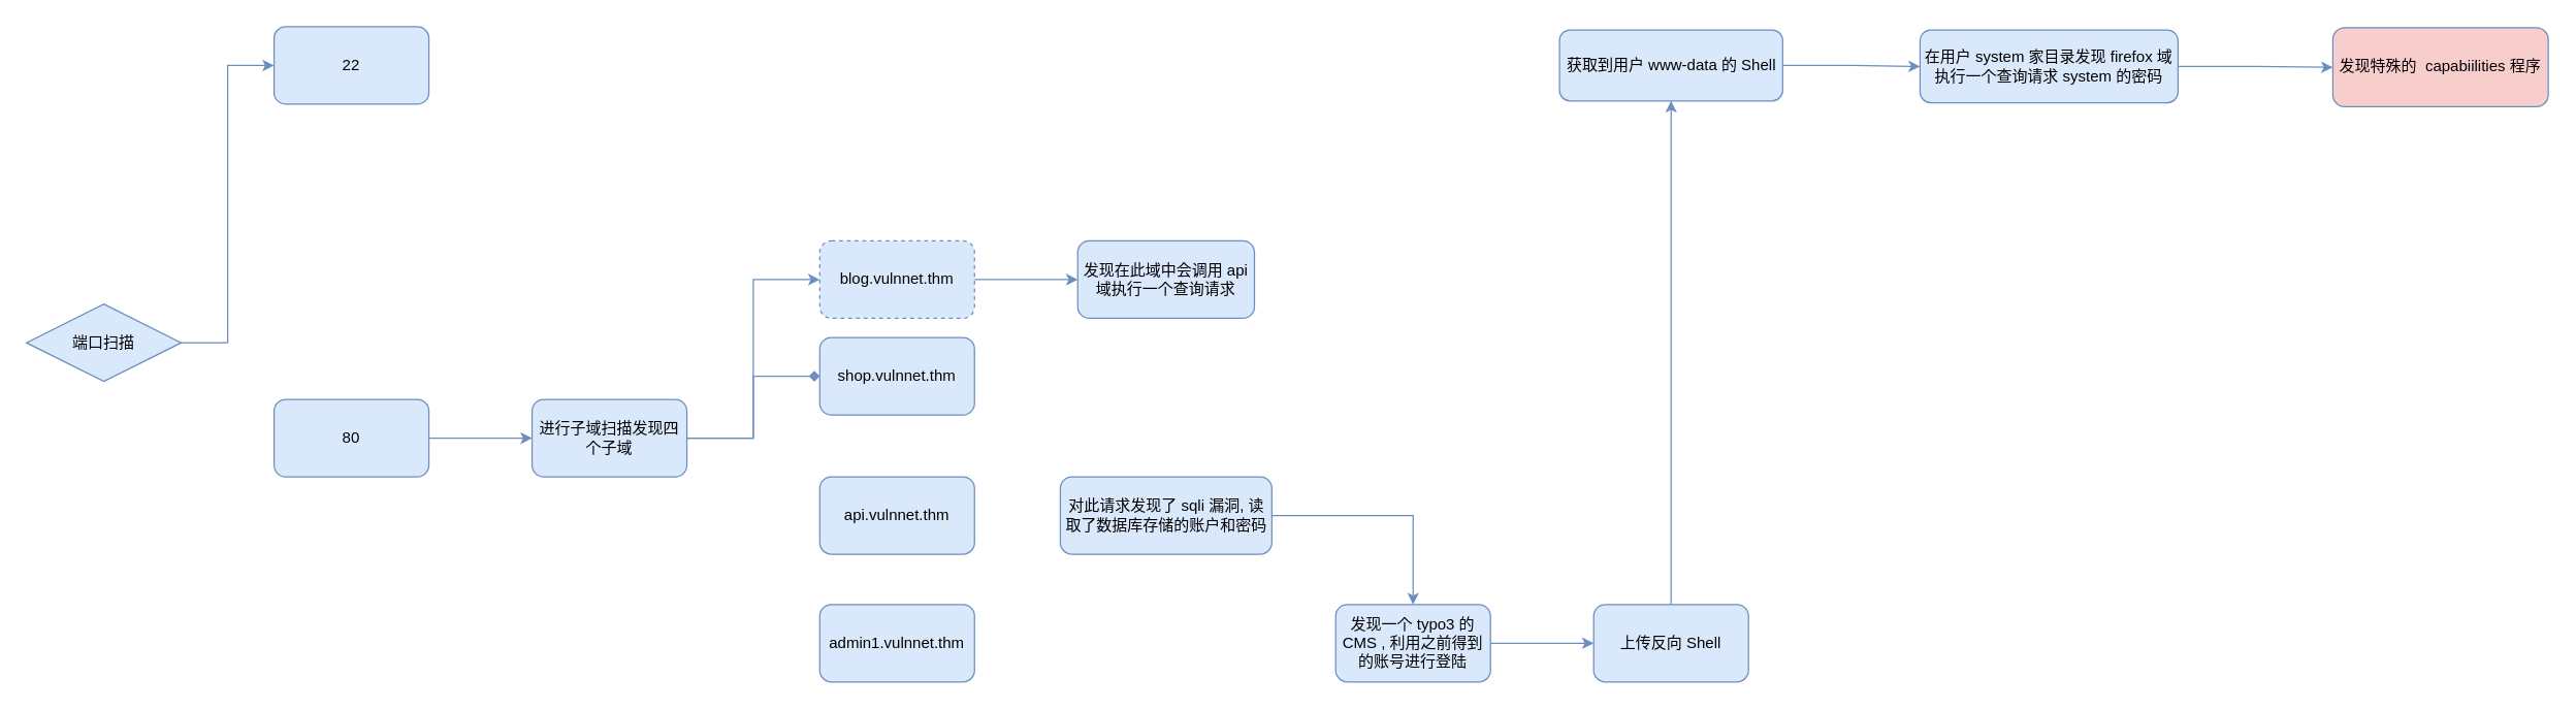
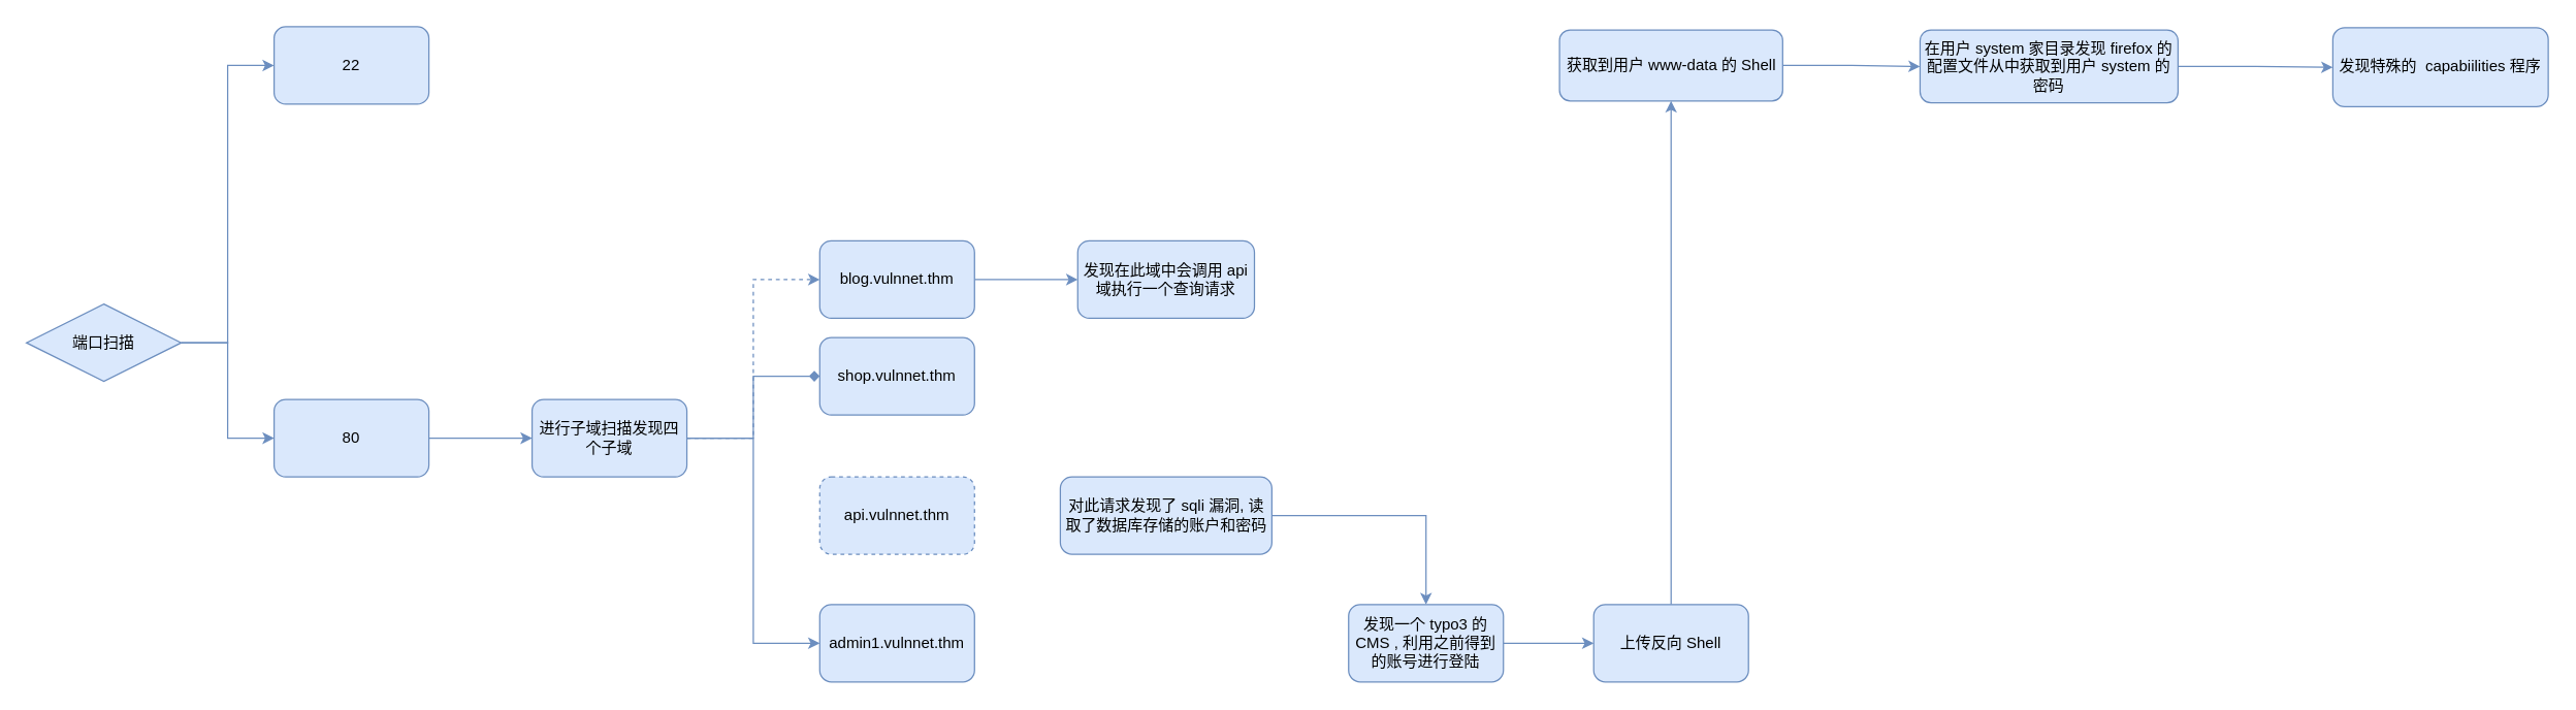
  <mxCell id="0" />
  <mxCell id="1" parent="0" />
  <mxCell id="2" value="" style="edgeStyle=orthogonalEdgeStyle;rounded=0;orthogonalLoop=1;jettySize=auto;html=1;entryX=0;entryY=0.5;entryDx=0;entryDy=0;fillColor=#dae8fc;strokeColor=#6c8ebf;" edge="1" parent="1" source="4" target="5"><mxGeometry relative="1" as="geometry" /></mxCell>
+ <mxCell id="3" style="edgeStyle=orthogonalEdgeStyle;rounded=0;orthogonalLoop=1;jettySize=auto;html=1;entryX=0;entryY=0.5;entryDx=0;entryDy=0;fillColor=#dae8fc;strokeColor=#6c8ebf;" edge="1" parent="1" source="4" target="7"><mxGeometry relative="1" as="geometry" /></mxCell>
  <mxCell id="4" value="端口扫描" style="rhombus;whiteSpace=wrap;html=1;fillColor=#dae8fc;strokeColor=#6c8ebf;" vertex="1" parent="1"><mxGeometry x="20" y="235" width="120" height="60" as="geometry" /></mxCell>
  <mxCell id="5" value="22" style="whiteSpace=wrap;html=1;rounded=1;fillColor=#dae8fc;strokeColor=#6c8ebf;" vertex="1" parent="1"><mxGeometry x="212" y="20" width="120" height="60" as="geometry" /></mxCell>
  <mxCell id="6" value="" style="edgeStyle=orthogonalEdgeStyle;rounded=0;orthogonalLoop=1;jettySize=auto;html=1;fillColor=#dae8fc;strokeColor=#6c8ebf;" edge="1" parent="1" source="7" target="11"><mxGeometry relative="1" as="geometry" /></mxCell>
  <mxCell id="7" value="80" style="whiteSpace=wrap;html=1;rounded=1;fillColor=#dae8fc;strokeColor=#6c8ebf;" vertex="1" parent="1"><mxGeometry x="212" y="309" width="120" height="60" as="geometry" /></mxCell>
- <mxCell id="8" value="" style="edgeStyle=orthogonalEdgeStyle;rounded=0;orthogonalLoop=1;jettySize=auto;html=1;entryX=0;entryY=0.5;entryDx=0;entryDy=0;fillColor=#dae8fc;strokeColor=#6c8ebf;" edge="1" parent="1" source="11" target="13"><mxGeometry relative="1" as="geometry" /></mxCell>
+ <mxCell id="8" value="" style="edgeStyle=orthogonalEdgeStyle;rounded=0;orthogonalLoop=1;jettySize=auto;html=1;entryX=0;entryY=0.5;entryDx=0;entryDy=0;fillColor=#dae8fc;strokeColor=#6c8ebf;dashed=1;" edge="1" parent="1" source="11" target="13"><mxGeometry relative="1" as="geometry" /></mxCell>
  <mxCell id="9" style="edgeStyle=orthogonalEdgeStyle;rounded=0;orthogonalLoop=1;jettySize=auto;html=1;entryX=0;entryY=0.5;entryDx=0;entryDy=0;fillColor=#dae8fc;strokeColor=#6c8ebf;endArrow=diamond;" edge="1" parent="1" source="11" target="14"><mxGeometry relative="1" as="geometry" /></mxCell>
+ <mxCell id="10" style="edgeStyle=orthogonalEdgeStyle;rounded=0;orthogonalLoop=1;jettySize=auto;html=1;entryX=0;entryY=0.5;entryDx=0;entryDy=0;fillColor=#dae8fc;strokeColor=#6c8ebf;" edge="1" parent="1" source="11" target="16"><mxGeometry relative="1" as="geometry" /></mxCell>
  <mxCell id="11" value="进行子域扫描发现四个子域" style="whiteSpace=wrap;html=1;rounded=1;fillColor=#dae8fc;strokeColor=#6c8ebf;" vertex="1" parent="1"><mxGeometry x="412" y="309" width="120" height="60" as="geometry" /></mxCell>
  <mxCell id="12" value="" style="edgeStyle=orthogonalEdgeStyle;rounded=0;orthogonalLoop=1;jettySize=auto;html=1;fillColor=#dae8fc;strokeColor=#6c8ebf;" edge="1" parent="1" source="13" target="17"><mxGeometry relative="1" as="geometry" /></mxCell>
- <mxCell id="13" value="blog.vulnnet.thm" style="whiteSpace=wrap;html=1;rounded=1;fillColor=#dae8fc;strokeColor=#6c8ebf;dashed=1;" vertex="1" parent="1"><mxGeometry x="635" y="186" width="120" height="60" as="geometry" /></mxCell>
+ <mxCell id="13" value="blog.vulnnet.thm" style="whiteSpace=wrap;html=1;rounded=1;fillColor=#dae8fc;strokeColor=#6c8ebf;" vertex="1" parent="1"><mxGeometry x="635" y="186" width="120" height="60" as="geometry" /></mxCell>
  <mxCell id="14" value="shop.vulnnet.thm" style="whiteSpace=wrap;html=1;rounded=1;fillColor=#dae8fc;strokeColor=#6c8ebf;" vertex="1" parent="1"><mxGeometry x="635" y="261" width="120" height="60" as="geometry" /></mxCell>
- <mxCell id="15" value="api.vulnnet.thm" style="whiteSpace=wrap;html=1;rounded=1;fillColor=#dae8fc;strokeColor=#6c8ebf;" vertex="1" parent="1"><mxGeometry x="635" y="369" width="120" height="60" as="geometry" /></mxCell>
+ <mxCell id="15" value="api.vulnnet.thm" style="whiteSpace=wrap;html=1;rounded=1;fillColor=#dae8fc;strokeColor=#6c8ebf;dashed=1;" vertex="1" parent="1"><mxGeometry x="635" y="369" width="120" height="60" as="geometry" /></mxCell>
  <mxCell id="16" value="admin1.vulnnet.thm" style="whiteSpace=wrap;html=1;rounded=1;fillColor=#dae8fc;strokeColor=#6c8ebf;" vertex="1" parent="1"><mxGeometry x="635" y="468" width="120" height="60" as="geometry" /></mxCell>
  <mxCell id="17" value="发现在此域中会调用 api 域执行一个查询请求" style="whiteSpace=wrap;html=1;rounded=1;fillColor=#dae8fc;strokeColor=#6c8ebf;" vertex="1" parent="1"><mxGeometry x="835" y="186" width="137" height="60" as="geometry" /></mxCell>
  <mxCell id="18" style="edgeStyle=orthogonalEdgeStyle;rounded=0;orthogonalLoop=1;jettySize=auto;html=1;entryX=0.5;entryY=0;entryDx=0;entryDy=0;fillColor=#dae8fc;strokeColor=#6c8ebf;" edge="1" parent="1" source="19" target="21"><mxGeometry relative="1" as="geometry" /></mxCell>
  <mxCell id="19" value="对此请求发现了 sqli 漏洞, 读取了数据库存储的账户和密码" style="whiteSpace=wrap;html=1;rounded=1;fillColor=#dae8fc;strokeColor=#6c8ebf;" vertex="1" parent="1"><mxGeometry x="821.5" y="369" width="164" height="60" as="geometry" /></mxCell>
  <mxCell id="20" value="" style="edgeStyle=orthogonalEdgeStyle;rounded=0;orthogonalLoop=1;jettySize=auto;html=1;fillColor=#dae8fc;strokeColor=#6c8ebf;" edge="1" parent="1" source="21" target="23"><mxGeometry relative="1" as="geometry" /></mxCell>
- <mxCell id="21" value="发现一个 typo3 的 CMS , 利用之前得到的账号进行登陆" style="whiteSpace=wrap;html=1;rounded=1;fillColor=#dae8fc;strokeColor=#6c8ebf;" vertex="1" parent="1"><mxGeometry x="1035" y="468" width="120" height="60" as="geometry" /></mxCell>
+ <mxCell id="21" value="发现一个 typo3 的 CMS , 利用之前得到的账号进行登陆" style="whiteSpace=wrap;html=1;rounded=1;fillColor=#dae8fc;strokeColor=#6c8ebf;" vertex="1" parent="1"><mxGeometry x="1045" y="468" width="120" height="60" as="geometry" /></mxCell>
  <mxCell id="22" value="" style="edgeStyle=orthogonalEdgeStyle;rounded=0;orthogonalLoop=1;jettySize=auto;html=1;fillColor=#dae8fc;strokeColor=#6c8ebf;" edge="1" parent="1" source="23" target="25"><mxGeometry relative="1" as="geometry" /></mxCell>
  <mxCell id="23" value="上传反向 Shell" style="whiteSpace=wrap;html=1;rounded=1;fillColor=#dae8fc;strokeColor=#6c8ebf;" vertex="1" parent="1"><mxGeometry x="1235" y="468" width="120" height="60" as="geometry" /></mxCell>
  <mxCell id="24" value="" style="edgeStyle=orthogonalEdgeStyle;rounded=0;orthogonalLoop=1;jettySize=auto;html=1;fillColor=#dae8fc;strokeColor=#6c8ebf;" edge="1" parent="1" source="25" target="27"><mxGeometry relative="1" as="geometry" /></mxCell>
  <mxCell id="25" value="获取到用户 www-data 的 Shell" style="whiteSpace=wrap;html=1;rounded=1;fillColor=#dae8fc;strokeColor=#6c8ebf;" vertex="1" parent="1"><mxGeometry x="1208.5" y="22.5" width="173" height="55" as="geometry" /></mxCell>
  <mxCell id="26" value="" style="edgeStyle=orthogonalEdgeStyle;rounded=0;orthogonalLoop=1;jettySize=auto;html=1;fillColor=#dae8fc;strokeColor=#6c8ebf;" edge="1" parent="1" source="27" target="28"><mxGeometry relative="1" as="geometry" /></mxCell>
- <mxCell id="27" value="在用户&amp;nbsp;system 家目录发现 firefox 域执行一个查询请求 system 的密码" style="whiteSpace=wrap;html=1;rounded=1;fillColor=#dae8fc;strokeColor=#6c8ebf;" vertex="1" parent="1"><mxGeometry x="1488" y="22.5" width="200" height="56.5" as="geometry" /></mxCell>
- <mxCell id="28" value="发现特殊的&amp;nbsp; capabiilities 程序" style="whiteSpace=wrap;html=1;rounded=1;fillColor=#f8cecc;strokeColor=#6c8ebf;" vertex="1" parent="1"><mxGeometry x="1808" y="20.75" width="167" height="61.25" as="geometry" /></mxCell>
+ <mxCell id="27" value="在用户&amp;nbsp;system 家目录发现 firefox 的配置文件从中获取到用户 system 的密码" style="whiteSpace=wrap;html=1;rounded=1;fillColor=#dae8fc;strokeColor=#6c8ebf;" vertex="1" parent="1"><mxGeometry x="1488" y="22.5" width="200" height="56.5" as="geometry" /></mxCell>
+ <mxCell id="28" value="发现特殊的&amp;nbsp; capabiilities 程序" style="whiteSpace=wrap;html=1;rounded=1;fillColor=#dae8fc;strokeColor=#6c8ebf;" vertex="1" parent="1"><mxGeometry x="1808" y="20.75" width="167" height="61.25" as="geometry" /></mxCell>
